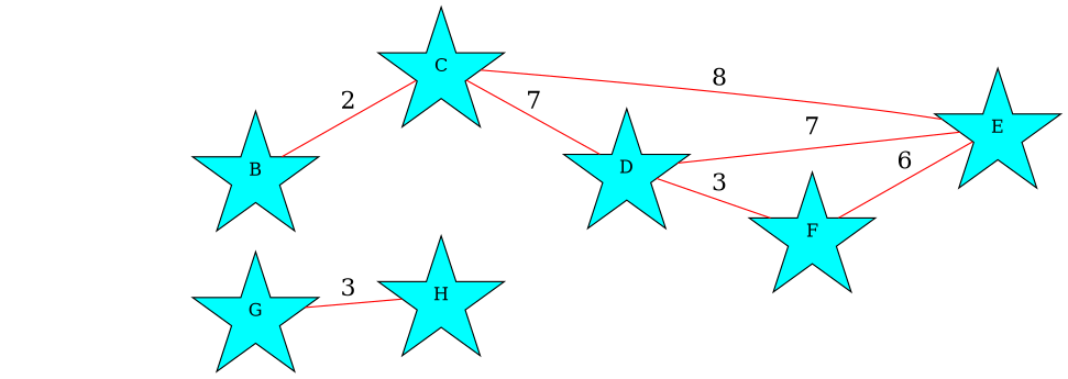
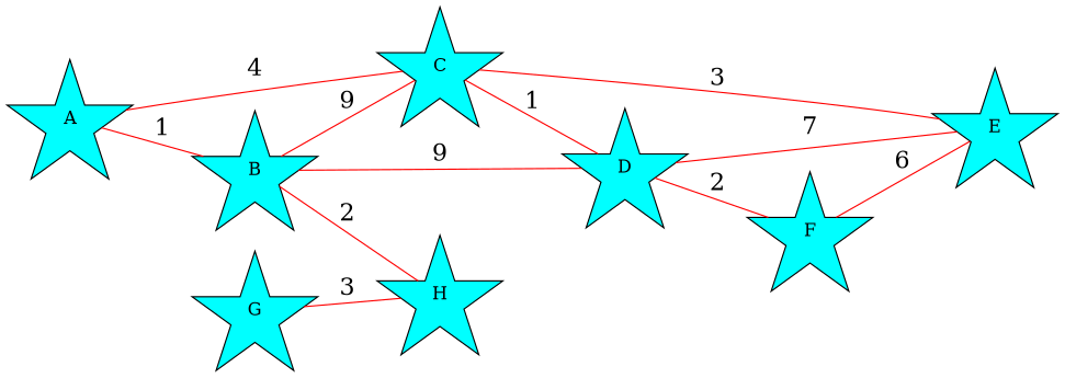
  graph {
    rankdir=LR
    node [fillcolor=aqua shape=star style=filled]
    edge [color=red fontsize="20pt"]
+   A
    B
    C
    D
    H
    E
    F
    G
-   B -- C [label=2]
-   C -- D [label=7]
-   C -- E [label=8]
+   A -- B [label=1]
+   A -- C [label=4]
+   B -- C [label=9]
+   B -- D [label=9]
+   B -- H [label=2]
+   C -- D [label=1]
+   C -- E [label=3]
    D -- E [label=7]
-   D -- F [label=3]
+   D -- F [label=2]
    F -- E [label=6]
    G -- H [label=3]
  }
